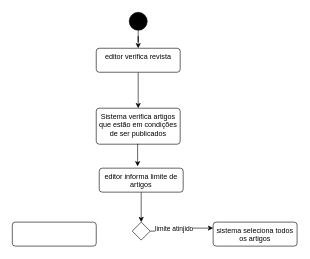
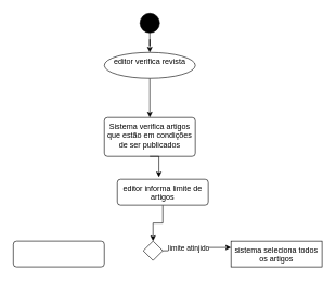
  <mxCell id="0" />
  <mxCell id="1" parent="0" />
  <mxCell id="2" style="edgeStyle=orthogonalEdgeStyle;rounded=0;orthogonalLoop=1;jettySize=auto;html=1;" edge="1" parent="1" source="3" target="5"><mxGeometry relative="1" as="geometry" /></mxCell>
  <mxCell id="3" value="" style="ellipse;fillColor=strokeColor;html=1;" vertex="1" parent="1"><mxGeometry x="215" y="20" width="30" height="30" as="geometry" /></mxCell>
  <mxCell id="4" style="edgeStyle=orthogonalEdgeStyle;rounded=0;orthogonalLoop=1;jettySize=auto;html=1;entryX=0.5;entryY=0;entryDx=0;entryDy=0;" edge="1" parent="1" source="5" target="6"><mxGeometry relative="1" as="geometry" /></mxCell>
- <mxCell id="5" value="editor verifica revista" style="html=1;align=center;verticalAlign=top;rounded=1;absoluteArcSize=1;arcSize=10;dashed=0;whiteSpace=wrap;" vertex="1" parent="1"><mxGeometry x="160" y="80" width="140" height="40" as="geometry" /></mxCell>
+ <mxCell id="5" value="editor verifica revista" style="ellipse;html=1;align=center;verticalAlign=top;absoluteArcSize=1;arcSize=10;dashed=0;whiteSpace=wrap;" vertex="1" parent="1"><mxGeometry x="160" y="80" width="140" height="40" as="geometry" /></mxCell>
  <mxCell id="6" value="Sistema verifica&amp;nbsp;artigos que estão em condições de ser publicados" style="html=1;align=center;verticalAlign=top;rounded=1;absoluteArcSize=1;arcSize=10;dashed=0;whiteSpace=wrap;" vertex="1" parent="1"><mxGeometry x="160" y="180" width="140" height="60" as="geometry" /></mxCell>
  <mxCell id="7" style="edgeStyle=orthogonalEdgeStyle;rounded=0;orthogonalLoop=1;jettySize=auto;html=1;entryX=0.5;entryY=0;entryDx=0;entryDy=0;" edge="1" parent="1" source="8" target="12"><mxGeometry relative="1" as="geometry" /></mxCell>
- <mxCell id="8" value="editor informa limite de artigos" style="html=1;align=center;verticalAlign=top;rounded=1;absoluteArcSize=1;arcSize=10;dashed=0;whiteSpace=wrap;" vertex="1" parent="1"><mxGeometry x="165" y="280" width="140" height="40" as="geometry" /></mxCell>
+ <mxCell id="8" value="editor informa limite de artigos" style="html=1;align=center;verticalAlign=top;rounded=1;absoluteArcSize=1;arcSize=10;dashed=0;whiteSpace=wrap;" vertex="1" parent="1"><mxGeometry x="180" y="275" width="140" height="40" as="geometry" /></mxCell>
  <mxCell id="9" style="edgeStyle=orthogonalEdgeStyle;rounded=0;orthogonalLoop=1;jettySize=auto;html=1;entryX=0.457;entryY=-0.075;entryDx=0;entryDy=0;entryPerimeter=0;exitX=0.5;exitY=1;exitDx=0;exitDy=0;" edge="1" parent="1" source="6" target="8"><mxGeometry relative="1" as="geometry"><mxPoint x="227" y="250" as="sourcePoint" /></mxGeometry></mxCell>
  <mxCell id="10" style="edgeStyle=orthogonalEdgeStyle;rounded=0;orthogonalLoop=1;jettySize=auto;html=1;entryX=0;entryY=0.25;entryDx=0;entryDy=0;" edge="1" parent="1" source="12" target="14"><mxGeometry relative="1" as="geometry" /></mxCell>
  <mxCell id="11" value="limite atinjido" style="edgeLabel;html=1;align=center;verticalAlign=middle;resizable=0;points=[];" vertex="1" connectable="0" parent="10"><mxGeometry x="-0.291" y="4" relative="1" as="geometry"><mxPoint as="offset" /></mxGeometry></mxCell>
  <mxCell id="12" value="" style="rhombus;" vertex="1" parent="1"><mxGeometry x="220" y="370" width="30" height="30" as="geometry" /></mxCell>
  <mxCell id="13" value="" style="html=1;align=center;verticalAlign=top;rounded=1;absoluteArcSize=1;arcSize=10;dashed=0;whiteSpace=wrap;" vertex="1" parent="1"><mxGeometry x="20" y="370" width="140" height="40" as="geometry" /></mxCell>
- <mxCell id="14" value="sistema seleciona todos os artigos" style="html=1;align=center;verticalAlign=top;rounded=1;absoluteArcSize=1;arcSize=10;dashed=0;whiteSpace=wrap;" vertex="1" parent="1"><mxGeometry x="355" y="370" width="140" height="40" as="geometry" /></mxCell>
+ <mxCell id="14" value="sistema seleciona todos os artigos" style="html=1;align=center;verticalAlign=top;absoluteArcSize=1;arcSize=10;dashed=0;whiteSpace=wrap;rounded=0;" vertex="1" parent="1"><mxGeometry x="355" y="370" width="140" height="40" as="geometry" /></mxCell>
